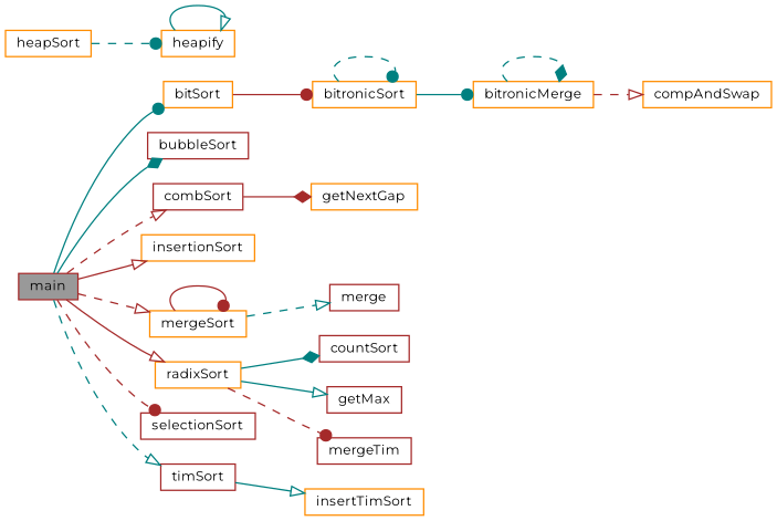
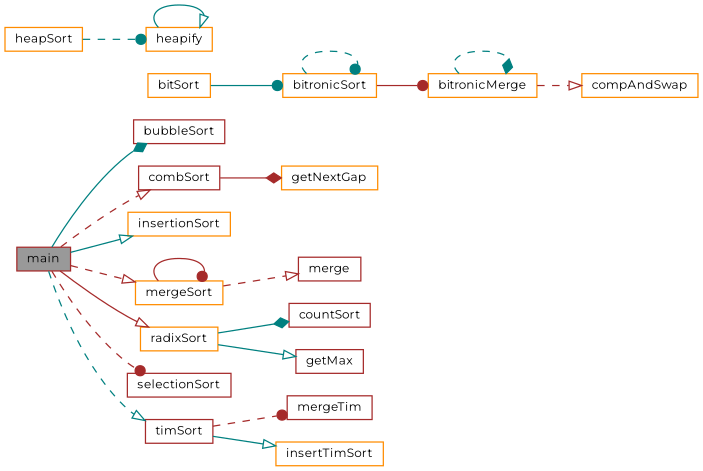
  digraph {
    fontname=Montserrat
    rankdir=LR
    node [color=darkorange fillcolor=white fontname=Montserrat fontsize=10 shape=box style=filled]
    edge [arrowhead=onormal color=teal fontname=Montserrat fontsize=10 labelfontname=Helvetica labelfontsize=10 style=solid]
    n1 [color=brown fillcolor=grey60 fontcolor=black height=0.2 label=main width=0.4]
    n2 [height=0.2 label=bitSort width=0.4]
    n3 [color=brown height=0.2 label=bubbleSort width=0.4]
    n4 [color=brown height=0.2 label=combSort width=0.4]
    n5 [height=0.2 label=insertionSort width=0.4]
    n6 [height=0.2 label=mergeSort width=0.4]
    n7 [height=0.2 label=radixSort width=0.4]
    n8 [color=brown height=0.2 label=selectionSort width=0.4]
    n9 [color=brown height=0.2 label=timSort width=0.4]
    n10 [height=0.2 label=bitronicSort width=0.4]
    n11 [height=0.2 label=getNextGap width=0.4]
    n12 [height=0.2 label=heapSort width=0.4]
    n13 [height=0.2 label=heapify width=0.4]
    n14 [color=brown height=0.2 label=merge width=0.4]
    n15 [color=brown height=0.2 label=countSort width=0.4]
    n16 [color=brown height=0.2 label=getMax width=0.4]
    n17 [height=0.2 label=insertTimSort width=0.4]
    n18 [color=brown height=0.2 label=mergeTim width=0.4]
    n19 [height=0.2 label=bitronicMerge width=0.4]
    n20 [height=0.2 label=compAndSwap width=0.4]
-   n1 -> n2 [arrowhead=dot]
    n1 -> n3 [arrowhead=diamond]
    n1 -> n4 [color=brown style=dashed]
-   n1 -> n5 [color=brown]
+   n1 -> n5
    n1 -> n6 [color=brown style=dashed]
    n1 -> n7 [color=brown]
    n1 -> n8 [arrowhead=dot color=brown style=dashed]
    n1 -> n9 [style=dashed]
-   n2 -> n10 [arrowhead=dot color=brown]
+   n2 -> n10 [arrowhead=dot]
    n4 -> n11 [arrowhead=diamond color=brown]
    n6 -> n6 [arrowhead=dot color=brown]
-   n6 -> n14 [style=dashed]
+   n6 -> n14 [color=brown style=dashed]
    n7 -> n15 [arrowhead=diamond]
    n7 -> n16
    n9 -> n17
-   n7 -> n18 [arrowhead=dot color=brown style=dashed]
+   n9 -> n18 [arrowhead=dot color=brown style=dashed]
    n10 -> n10 [arrowhead=dot style=dashed]
-   n10 -> n19 [arrowhead=dot]
+   n10 -> n19 [arrowhead=dot color=brown]
    n12 -> n13 [arrowhead=dot style=dashed]
    n13 -> n13
    n19 -> n19 [arrowhead=diamond style=dashed]
    n19 -> n20 [color=brown style=dashed]
  }
